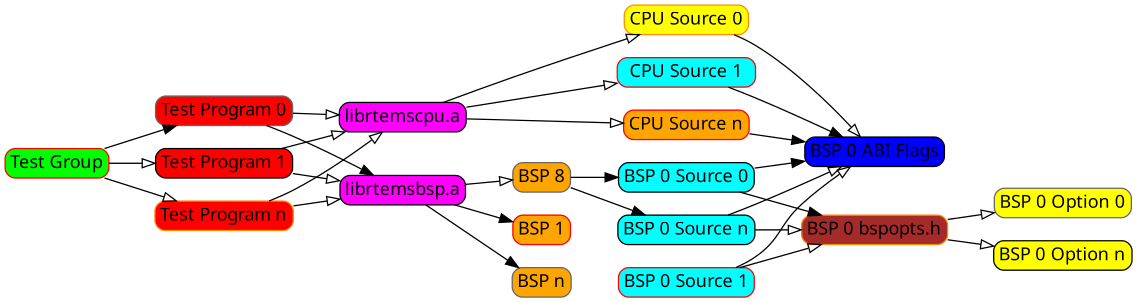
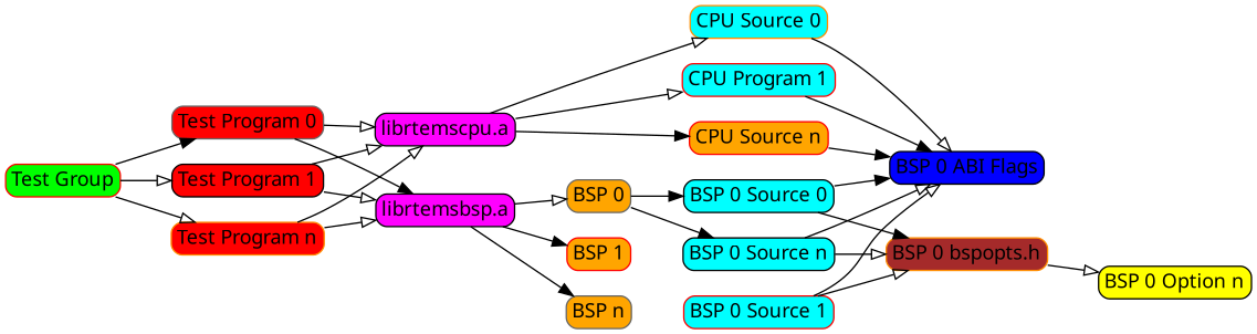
  digraph {
    rankdir=LR
    node [color=black fillcolor=cyan fontname="Sans serif" margin=0.05 shape=box style="filled, rounded"]
    edge [arrowhead=onormal]
-   n1 [color=darkorange fillcolor=yellow height=0.05 label="CPU Source 0" width=0.05]
-   n2 [color=red height=0.05 label="CPU Source 1" width=0.05]
+   n1 [color=darkorange height=0.05 label="CPU Source 0" width=0.05]
+   n2 [color=red height=0.05 label="CPU Program 1" width=0.05]
    n3 [color=red fillcolor=orange height=0.05 label="CPU Source n" width=0.05]
    n4 [fillcolor=blue height=0.05 label="BSP 0 ABI Flags" width=0.05]
    n5 [color=red fillcolor=green height=0.05 label="Test Group" width=0.05]
    n6 [color=gray40 fillcolor=red height=0.05 label="Test Program 0" width=0.05]
    n7 [fillcolor=red height=0.05 label="Test Program 1" width=0.05]
    n8 [color=darkorange fillcolor=red height=0.05 label="Test Program n" width=0.05]
    n9 [fillcolor=magenta height=0.05 label="librtemsbsp.a" width=0.05]
    n10 [fillcolor=magenta height=0.05 label="librtemscpu.a" width=0.05]
-   n11 [color=gray40 fillcolor=orange height=0.05 label="BSP 8" width=0.05]
+   n11 [color=gray40 fillcolor=orange height=0.05 label="BSP 0" width=0.05]
    n12 [color=red fillcolor=orange height=0.05 label="BSP 1" width=0.05]
    n13 [color=gray40 fillcolor=orange height=0.05 label="BSP n" width=0.05]
    n14 [height=0.05 label="BSP 0 Source 0" width=0.05]
    n15 [height=0.05 label="BSP 0 Source n" width=0.05]
    n16 [color=darkorange fillcolor=brown height=0.05 label="BSP 0 bspopts.h" width=0.05]
    n17 [color=red height=0.05 label="BSP 0 Source 1" width=0.05]
-   n18 [color=gray40 fillcolor=yellow height=0.05 label="BSP 0 Option 0" width=0.05]
    n19 [fillcolor=yellow height=0.05 label="BSP 0 Option n" width=0.05]
    subgraph sub_1 {
      rank=same
      n1
      n2
      n3
    }
    n1 -> n2 [style=invis arrowhead=""]
    n1 -> n4
    n2 -> n3 [style=invis arrowhead=""]
    n2 -> n4 [arrowhead=normal]
    n3 -> n4 [arrowhead=normal]
    n5 -> n6 [arrowhead=normal]
    n5 -> n7
    n5 -> n8
    n6 -> n9 [arrowhead=normal]
    n6 -> n10
    n7 -> n9
    n7 -> n10
    n8 -> n9
    n8 -> n10
    n9 -> n11
    n9 -> n12 [arrowhead=normal]
    n9 -> n13 [arrowhead=normal]
    n10 -> n1
    n10 -> n2
-   n10 -> n3
+   n10 -> n3 [arrowhead=normal]
    n11 -> n14 [arrowhead=normal]
    n11 -> n15 [arrowhead=normal]
    n14 -> n4 [arrowhead=normal]
    n14 -> n16 [arrowhead=normal]
    n15 -> n4
    n15 -> n16
-   n16 -> n18
    n16 -> n19
    n17 -> n4
    n17 -> n16
  }
